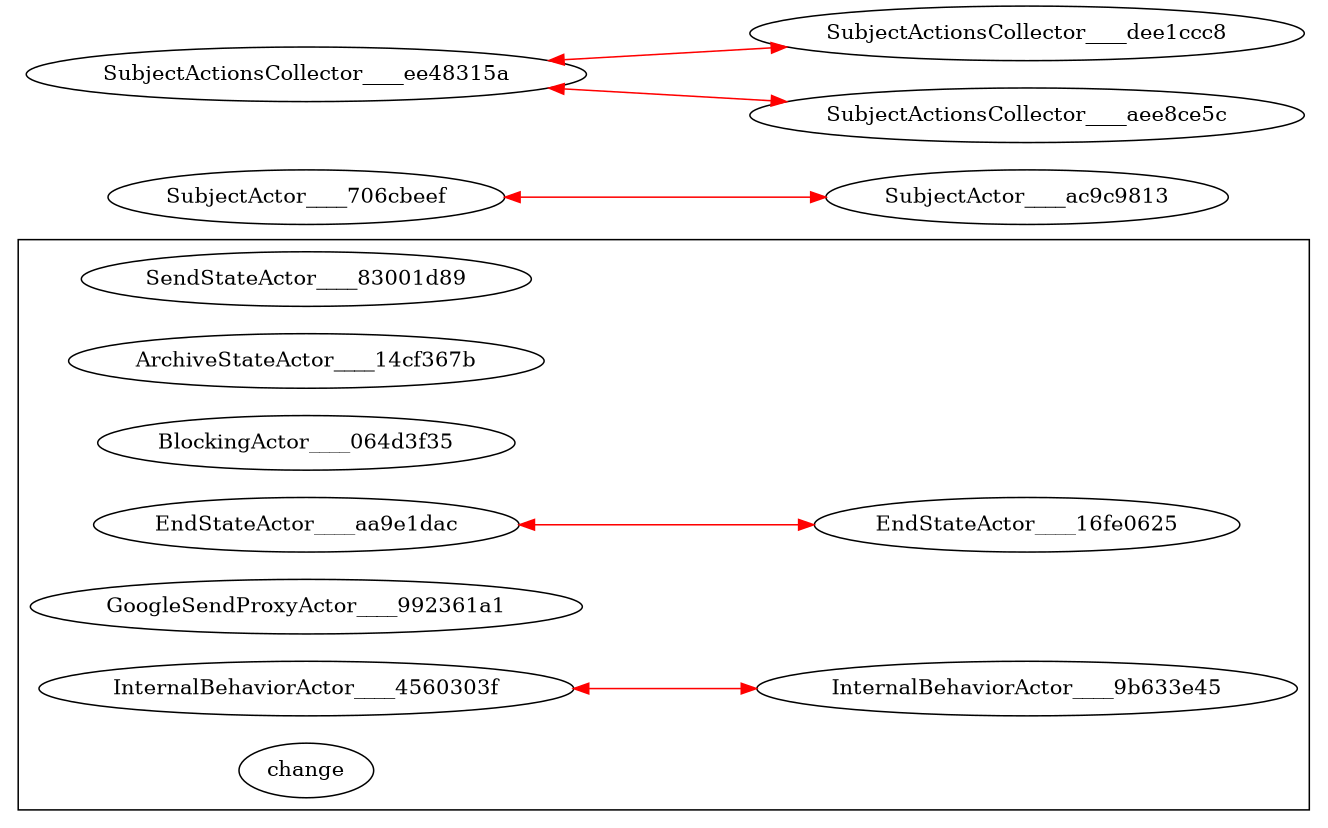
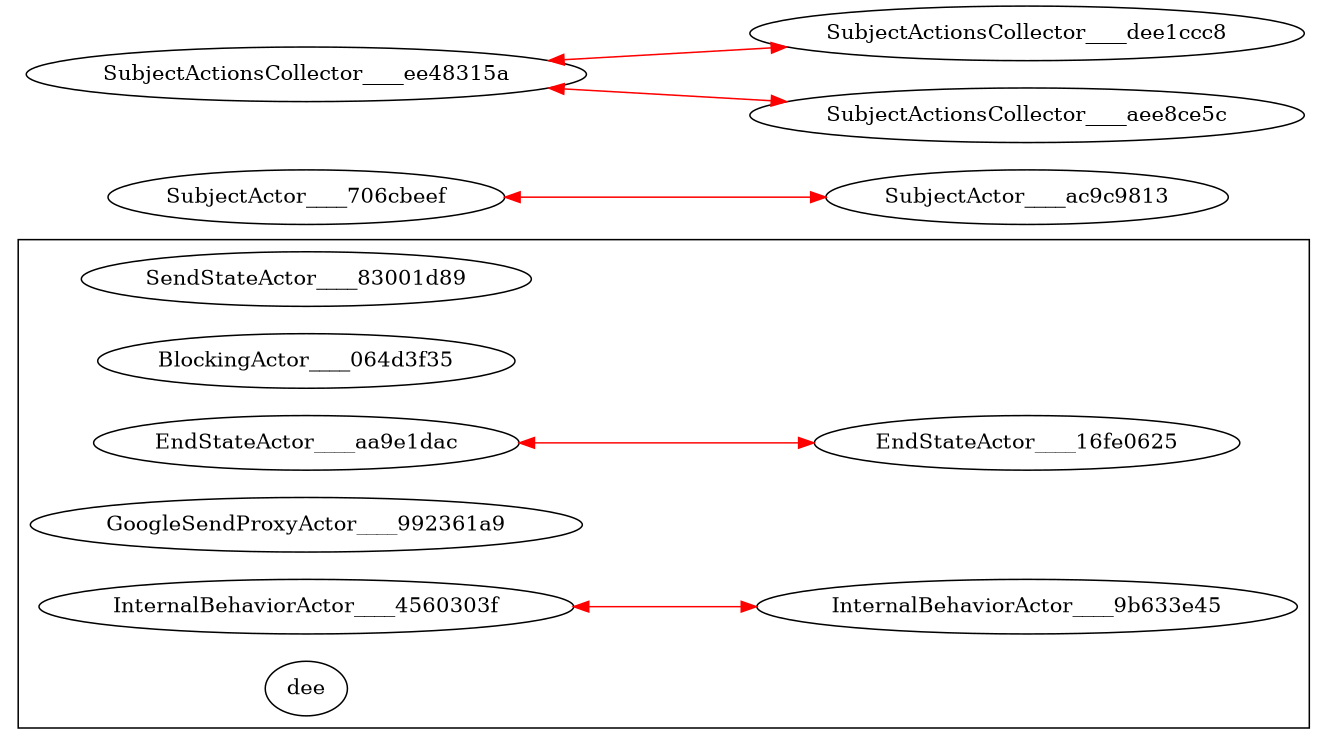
  digraph {
    rankdir=LR
    ranksep=1.5
    edge [color=red dir=both]
    SendStateActor____83001d89
-   ArchiveStateActor____14cf367b
    BlockingActor____064d3f35
    EndStateActor____aa9e1dac
    EndStateActor____16fe0625
-   GoogleSendProxyActor____992361a1
+   GoogleSendProxyActor____992361a1 [label=GoogleSendProxyActor____992361a9]
    InternalBehaviorActor____4560303f
    InternalBehaviorActor____9b633e45
-   change
+   change [label=dee]
    SubjectActor____706cbeef
    SubjectActor____ac9c9813
    SubjectActionsCollector____ee48315a
    SubjectActionsCollector____dee1ccc8
    SubjectActionsCollector____aee8ce5c
    subgraph cluster_1 {
      SendStateActor____83001d89
-     ArchiveStateActor____14cf367b
      BlockingActor____064d3f35
      EndStateActor____aa9e1dac
      EndStateActor____16fe0625
      GoogleSendProxyActor____992361a1
      InternalBehaviorActor____4560303f
      InternalBehaviorActor____9b633e45
      change
    }
    EndStateActor____aa9e1dac -> EndStateActor____16fe0625
    InternalBehaviorActor____4560303f -> InternalBehaviorActor____9b633e45
    SubjectActor____706cbeef -> SubjectActor____ac9c9813
    SubjectActionsCollector____ee48315a -> SubjectActionsCollector____dee1ccc8
    SubjectActionsCollector____ee48315a -> SubjectActionsCollector____aee8ce5c
  }
